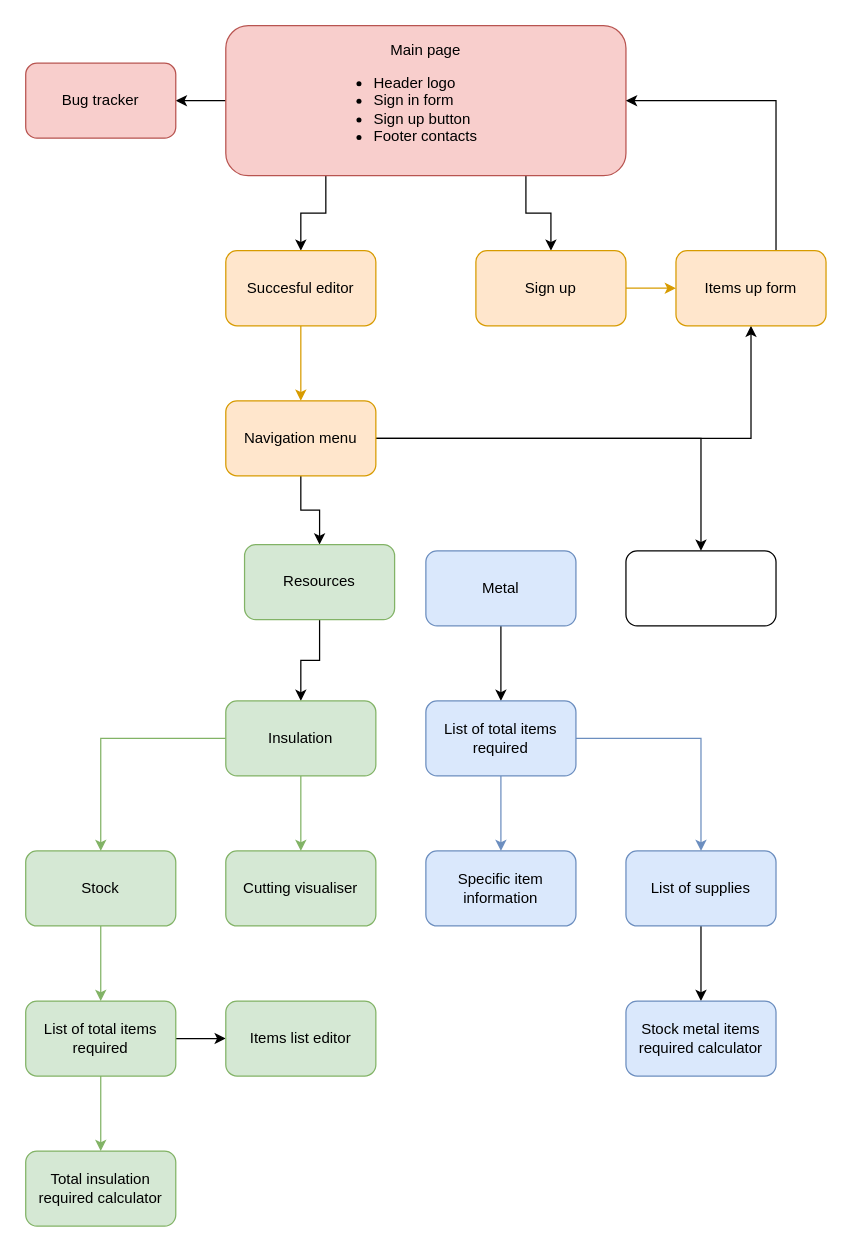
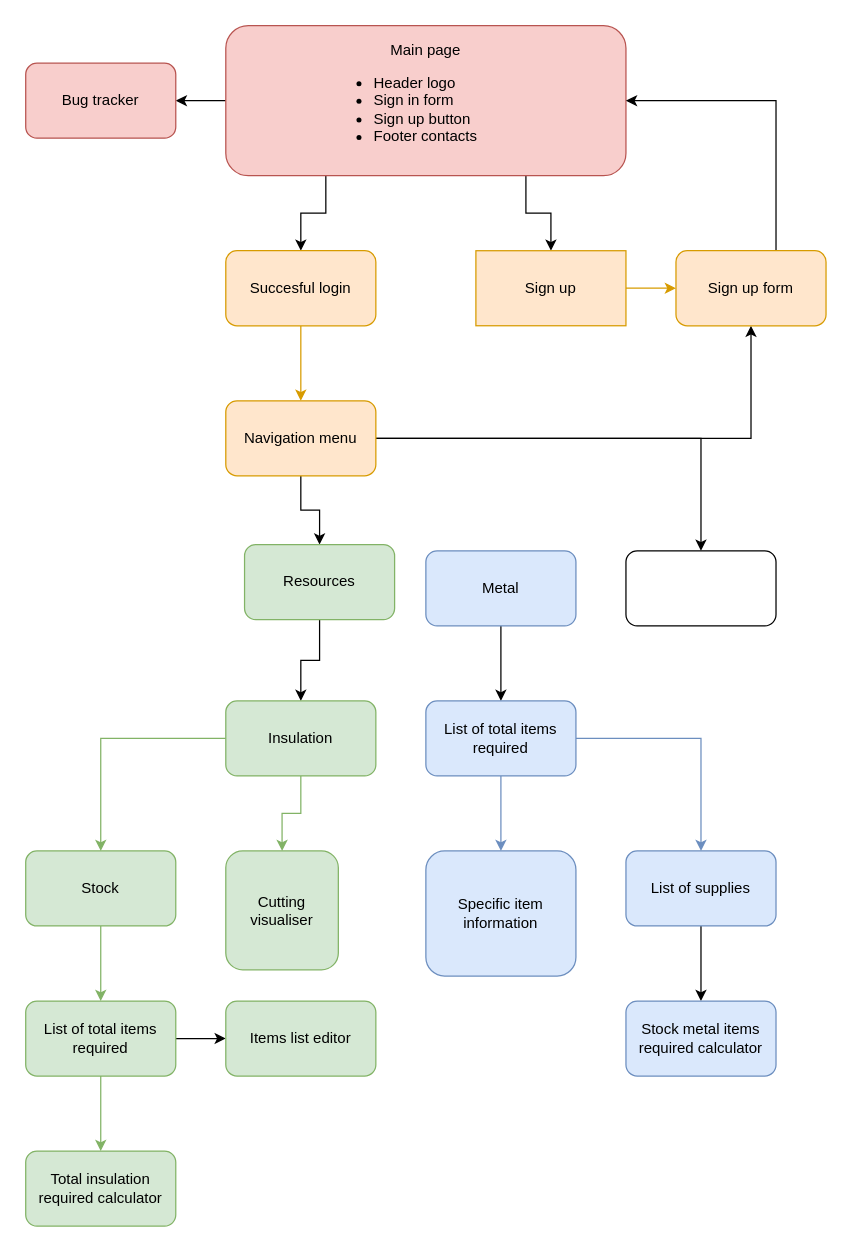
  <mxCell id="0" />
  <mxCell id="1" parent="0" />
  <mxCell id="2" style="edgeStyle=orthogonalEdgeStyle;rounded=0;orthogonalLoop=1;jettySize=auto;html=1;exitX=0.25;exitY=1;exitDx=0;exitDy=0;entryX=0.5;entryY=0;entryDx=0;entryDy=0;" edge="1" parent="1" source="5" target="7"><mxGeometry relative="1" as="geometry" /></mxCell>
  <mxCell id="3" style="edgeStyle=orthogonalEdgeStyle;rounded=0;orthogonalLoop=1;jettySize=auto;html=1;exitX=0.75;exitY=1;exitDx=0;exitDy=0;entryX=0.5;entryY=0;entryDx=0;entryDy=0;" edge="1" parent="1" source="5" target="9"><mxGeometry relative="1" as="geometry" /></mxCell>
  <mxCell id="4" value="" style="edgeStyle=orthogonalEdgeStyle;rounded=0;orthogonalLoop=1;jettySize=auto;html=1;" edge="1" parent="1" source="5" target="37"><mxGeometry relative="1" as="geometry" /></mxCell>
  <mxCell id="5" value="Main page&lt;br&gt;&lt;ul style=&quot;padding-left: 0px;&quot;&gt;&lt;li style=&quot;text-align: left;&quot;&gt;Header logo&lt;/li&gt;&lt;li style=&quot;text-align: left;&quot;&gt;Sign in form&lt;/li&gt;&lt;li style=&quot;text-align: left;&quot;&gt;Sign up button&lt;/li&gt;&lt;li style=&quot;text-align: left;&quot;&gt;Footer contacts&lt;/li&gt;&lt;/ul&gt;" style="rounded=1;whiteSpace=wrap;html=1;align=center;fillColor=#f8cecc;strokeColor=#b85450;" vertex="1" parent="1"><mxGeometry x="180" y="20" width="320" height="120" as="geometry" /></mxCell>
  <mxCell id="6" value="" style="edgeStyle=orthogonalEdgeStyle;rounded=0;orthogonalLoop=1;jettySize=auto;html=1;fillColor=#ffe6cc;strokeColor=#d79b00;" edge="1" parent="1" source="7" target="13"><mxGeometry relative="1" as="geometry" /></mxCell>
- <mxCell id="7" value="Succesful editor" style="rounded=1;whiteSpace=wrap;html=1;fillColor=#ffe6cc;strokeColor=#d79b00;" vertex="1" parent="1"><mxGeometry x="180" y="200" width="120" height="60" as="geometry" /></mxCell>
+ <mxCell id="7" value="Succesful login" style="rounded=1;whiteSpace=wrap;html=1;fillColor=#ffe6cc;strokeColor=#d79b00;" vertex="1" parent="1"><mxGeometry x="180" y="200" width="120" height="60" as="geometry" /></mxCell>
  <mxCell id="8" value="" style="edgeStyle=orthogonalEdgeStyle;rounded=0;orthogonalLoop=1;jettySize=auto;html=1;fillColor=#ffe6cc;strokeColor=#d79b00;" edge="1" parent="1" source="9" target="15"><mxGeometry relative="1" as="geometry" /></mxCell>
- <mxCell id="9" value="Sign up" style="rounded=1;whiteSpace=wrap;html=1;fillColor=#ffe6cc;strokeColor=#d79b00;" vertex="1" parent="1"><mxGeometry x="380" y="200" width="120" height="60" as="geometry" /></mxCell>
+ <mxCell id="9" value="Sign up" style="whiteSpace=wrap;html=1;fillColor=#ffe6cc;strokeColor=#d79b00;rounded=0;" vertex="1" parent="1"><mxGeometry x="380" y="200" width="120" height="60" as="geometry" /></mxCell>
  <mxCell id="10" value="" style="edgeStyle=orthogonalEdgeStyle;rounded=0;orthogonalLoop=1;jettySize=auto;html=1;" edge="1" parent="1" source="13" target="17"><mxGeometry relative="1" as="geometry" /></mxCell>
  <mxCell id="11" value="" style="edgeStyle=orthogonalEdgeStyle;rounded=0;orthogonalLoop=1;jettySize=auto;html=1;" edge="1" parent="1" source="13" target="15"><mxGeometry relative="1" as="geometry" /></mxCell>
  <mxCell id="12" value="" style="edgeStyle=orthogonalEdgeStyle;rounded=0;orthogonalLoop=1;jettySize=auto;html=1;" edge="1" parent="1" source="13" target="20"><mxGeometry relative="1" as="geometry" /></mxCell>
  <mxCell id="13" value="Navigation menu" style="whiteSpace=wrap;html=1;rounded=1;fillColor=#ffe6cc;strokeColor=#d79b00;" vertex="1" parent="1"><mxGeometry x="180" y="320" width="120" height="60" as="geometry" /></mxCell>
  <mxCell id="14" style="edgeStyle=orthogonalEdgeStyle;rounded=0;orthogonalLoop=1;jettySize=auto;html=1;entryX=1;entryY=0.5;entryDx=0;entryDy=0;" edge="1" parent="1" source="15" target="5"><mxGeometry relative="1" as="geometry"><mxPoint x="610" y="80" as="targetPoint" /><Array as="points"><mxPoint x="620" y="80" /></Array></mxGeometry></mxCell>
- <mxCell id="15" value="Items up form" style="whiteSpace=wrap;html=1;rounded=1;fillColor=#ffe6cc;strokeColor=#d79b00;" vertex="1" parent="1"><mxGeometry x="540" y="200" width="120" height="60" as="geometry" /></mxCell>
+ <mxCell id="15" value="Sign up form" style="whiteSpace=wrap;html=1;rounded=1;fillColor=#ffe6cc;strokeColor=#d79b00;" vertex="1" parent="1"><mxGeometry x="540" y="200" width="120" height="60" as="geometry" /></mxCell>
  <mxCell id="16" value="" style="edgeStyle=orthogonalEdgeStyle;rounded=0;orthogonalLoop=1;jettySize=auto;html=1;" edge="1" parent="1" source="17" target="23"><mxGeometry relative="1" as="geometry" /></mxCell>
  <mxCell id="17" value="Resources" style="rounded=1;whiteSpace=wrap;html=1;fillColor=#d5e8d4;strokeColor=#82b366;" vertex="1" parent="1"><mxGeometry x="195" y="435" width="120" height="60" as="geometry" /></mxCell>
  <mxCell id="18" value="" style="edgeStyle=orthogonalEdgeStyle;rounded=0;orthogonalLoop=1;jettySize=auto;html=1;" edge="1" parent="1" source="19" target="33"><mxGeometry relative="1" as="geometry" /></mxCell>
  <mxCell id="19" value="Metal" style="whiteSpace=wrap;html=1;rounded=1;fillColor=#dae8fc;strokeColor=#6c8ebf;" vertex="1" parent="1"><mxGeometry x="340" y="440" width="120" height="60" as="geometry" /></mxCell>
  <mxCell id="20" value="" style="whiteSpace=wrap;html=1;rounded=1;" vertex="1" parent="1"><mxGeometry x="500" y="440" width="120" height="60" as="geometry" /></mxCell>
  <mxCell id="21" value="" style="edgeStyle=orthogonalEdgeStyle;rounded=0;orthogonalLoop=1;jettySize=auto;html=1;fillColor=#d5e8d4;strokeColor=#82b366;" edge="1" parent="1" source="23" target="25"><mxGeometry relative="1" as="geometry" /></mxCell>
  <mxCell id="22" value="" style="edgeStyle=orthogonalEdgeStyle;rounded=0;orthogonalLoop=1;jettySize=auto;html=1;fillColor=#d5e8d4;strokeColor=#82b366;" edge="1" parent="1" source="23" target="26"><mxGeometry relative="1" as="geometry" /></mxCell>
  <mxCell id="23" value="Insulation" style="whiteSpace=wrap;html=1;rounded=1;fillColor=#d5e8d4;strokeColor=#82b366;" vertex="1" parent="1"><mxGeometry x="180" y="560" width="120" height="60" as="geometry" /></mxCell>
  <mxCell id="24" value="" style="edgeStyle=orthogonalEdgeStyle;rounded=0;orthogonalLoop=1;jettySize=auto;html=1;fillColor=#d5e8d4;strokeColor=#82b366;" edge="1" parent="1" source="25" target="29"><mxGeometry relative="1" as="geometry" /></mxCell>
  <mxCell id="25" value="Stock" style="whiteSpace=wrap;html=1;rounded=1;fillColor=#d5e8d4;strokeColor=#82b366;" vertex="1" parent="1"><mxGeometry x="20" y="680" width="120" height="60" as="geometry" /></mxCell>
- <mxCell id="26" value="Cutting visualiser" style="whiteSpace=wrap;html=1;rounded=1;fillColor=#d5e8d4;strokeColor=#82b366;" vertex="1" parent="1"><mxGeometry x="180" y="680" width="120" height="60" as="geometry" /></mxCell>
+ <mxCell id="26" value="Cutting visualiser" style="whiteSpace=wrap;html=1;rounded=1;fillColor=#d5e8d4;strokeColor=#82b366;" vertex="1" parent="1"><mxGeometry x="180" y="680" width="90" height="95" as="geometry" /></mxCell>
  <mxCell id="27" value="" style="edgeStyle=orthogonalEdgeStyle;rounded=0;orthogonalLoop=1;jettySize=auto;html=1;fillColor=#d5e8d4;strokeColor=#82b366;" edge="1" parent="1" source="29" target="30"><mxGeometry relative="1" as="geometry" /></mxCell>
  <mxCell id="28" value="" style="edgeStyle=orthogonalEdgeStyle;rounded=0;orthogonalLoop=1;jettySize=auto;html=1;" edge="1" parent="1" source="29" target="39"><mxGeometry relative="1" as="geometry" /></mxCell>
  <mxCell id="29" value="List of total items required" style="whiteSpace=wrap;html=1;rounded=1;fillColor=#d5e8d4;strokeColor=#82b366;" vertex="1" parent="1"><mxGeometry x="20" y="800" width="120" height="60" as="geometry" /></mxCell>
  <mxCell id="30" value="Total insulation required calculator" style="whiteSpace=wrap;html=1;rounded=1;fillColor=#d5e8d4;strokeColor=#82b366;" vertex="1" parent="1"><mxGeometry x="20" y="920" width="120" height="60" as="geometry" /></mxCell>
  <mxCell id="31" value="" style="edgeStyle=orthogonalEdgeStyle;rounded=0;orthogonalLoop=1;jettySize=auto;html=1;fillColor=#dae8fc;strokeColor=#6c8ebf;" edge="1" parent="1" source="33" target="34"><mxGeometry relative="1" as="geometry" /></mxCell>
  <mxCell id="32" value="" style="edgeStyle=orthogonalEdgeStyle;rounded=0;orthogonalLoop=1;jettySize=auto;html=1;fillColor=#dae8fc;strokeColor=#6c8ebf;" edge="1" parent="1" source="33" target="36"><mxGeometry relative="1" as="geometry" /></mxCell>
  <mxCell id="33" value="List of total items required" style="whiteSpace=wrap;html=1;rounded=1;fillColor=#dae8fc;strokeColor=#6c8ebf;" vertex="1" parent="1"><mxGeometry x="340" y="560" width="120" height="60" as="geometry" /></mxCell>
- <mxCell id="34" value="Specific item information" style="whiteSpace=wrap;html=1;rounded=1;fillColor=#dae8fc;strokeColor=#6c8ebf;" vertex="1" parent="1"><mxGeometry x="340" y="680" width="120" height="60" as="geometry" /></mxCell>
+ <mxCell id="34" value="Specific item information" style="whiteSpace=wrap;html=1;rounded=1;fillColor=#dae8fc;strokeColor=#6c8ebf;" vertex="1" parent="1"><mxGeometry x="340" y="680" width="120" height="100" as="geometry" /></mxCell>
  <mxCell id="35" value="" style="edgeStyle=orthogonalEdgeStyle;rounded=0;orthogonalLoop=1;jettySize=auto;html=1;" edge="1" parent="1" source="36" target="38"><mxGeometry relative="1" as="geometry" /></mxCell>
  <mxCell id="36" value="List of supplies" style="whiteSpace=wrap;html=1;rounded=1;fillColor=#dae8fc;strokeColor=#6c8ebf;" vertex="1" parent="1"><mxGeometry x="500" y="680" width="120" height="60" as="geometry" /></mxCell>
  <mxCell id="37" value="Bug tracker" style="whiteSpace=wrap;html=1;fillColor=#f8cecc;strokeColor=#b85450;rounded=1;" vertex="1" parent="1"><mxGeometry x="20" y="50" width="120" height="60" as="geometry" /></mxCell>
  <mxCell id="38" value="Stock metal items required calculator" style="whiteSpace=wrap;html=1;fillColor=#dae8fc;strokeColor=#6c8ebf;rounded=1;" vertex="1" parent="1"><mxGeometry x="500" y="800" width="120" height="60" as="geometry" /></mxCell>
  <mxCell id="39" value="Items list editor" style="whiteSpace=wrap;html=1;fillColor=#d5e8d4;strokeColor=#82b366;rounded=1;" vertex="1" parent="1"><mxGeometry x="180" y="800" width="120" height="60" as="geometry" /></mxCell>
